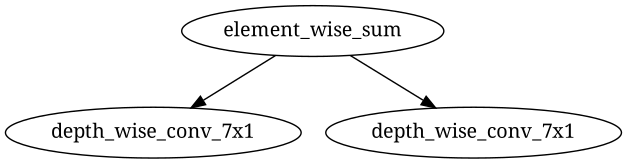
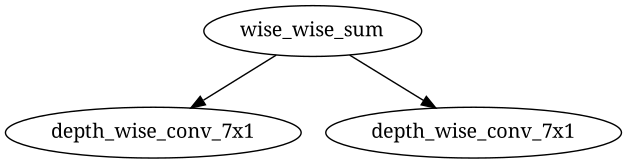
  digraph {
    fontname="Noto Serif"
    node [fontname="Noto Serif"]
    edge [fontname="Noto Serif"]
-   n1 [label=element_wise_sum]
+   n1 [label=wise_wise_sum]
    n2 [label=depth_wise_conv_7x1]
    n3 [label=depth_wise_conv_7x1]
    n1 -> n2
    n1 -> n3
  }
